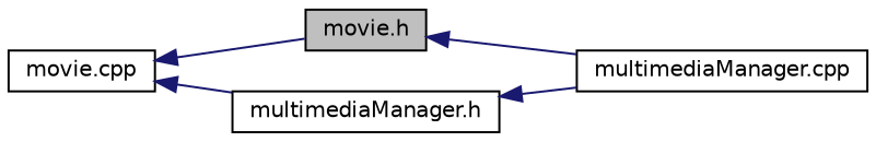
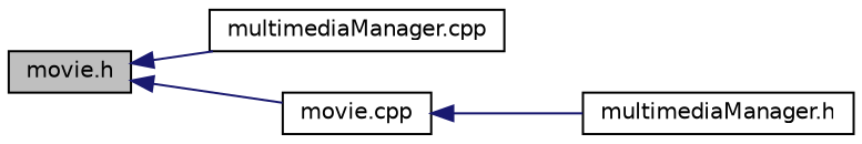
  digraph {
    rankdir=LR
    node [color=black fillcolor=white fontname=Helvetica fontsize=10 shape=record style=filled]
    edge [color=midnightblue dir=back fontname=Helvetica fontsize=10 labelfontname=Helvetica labelfontsize=10 style=solid]
    n1 [fillcolor=grey75 fontcolor=black height=0.2 label="movie.h" width=0.4]
    n2 [height=0.2 label="multimediaManager.cpp" width=0.4]
    n3 [height=0.2 label="movie.cpp" width=0.4]
    n4 [height=0.2 label="multimediaManager.h" width=0.4]
    n1 -> n2
-   n3 -> n1
+   n1 -> n3
    n3 -> n4
-   n4 -> n2
  }
